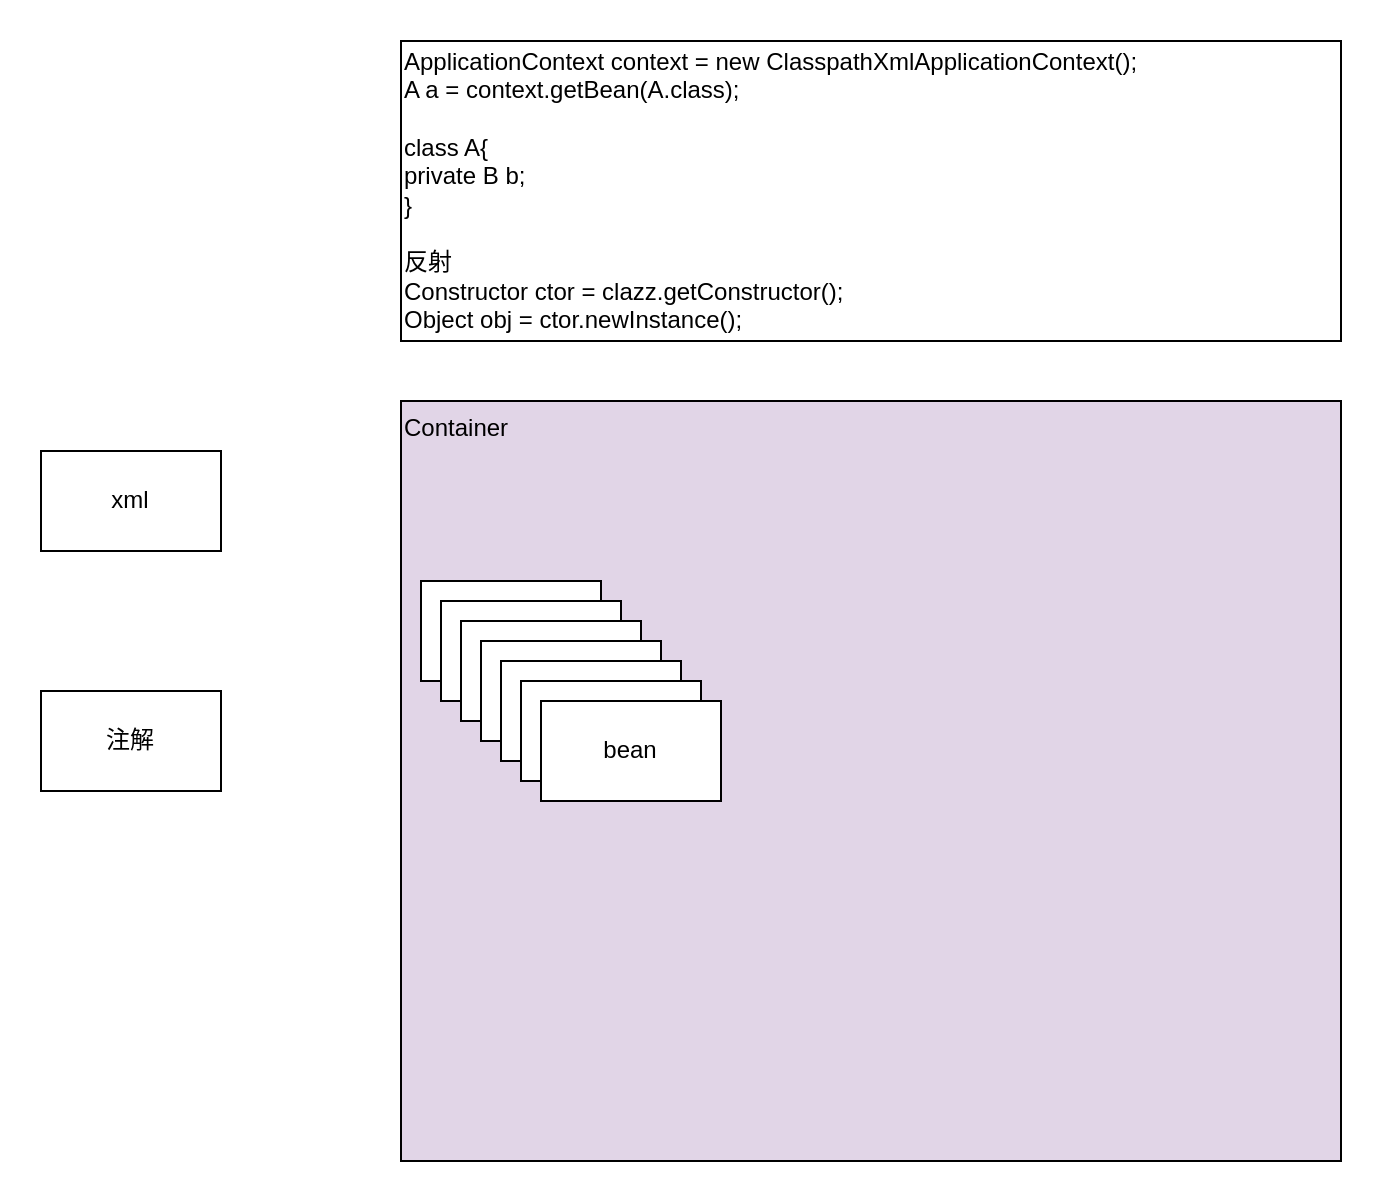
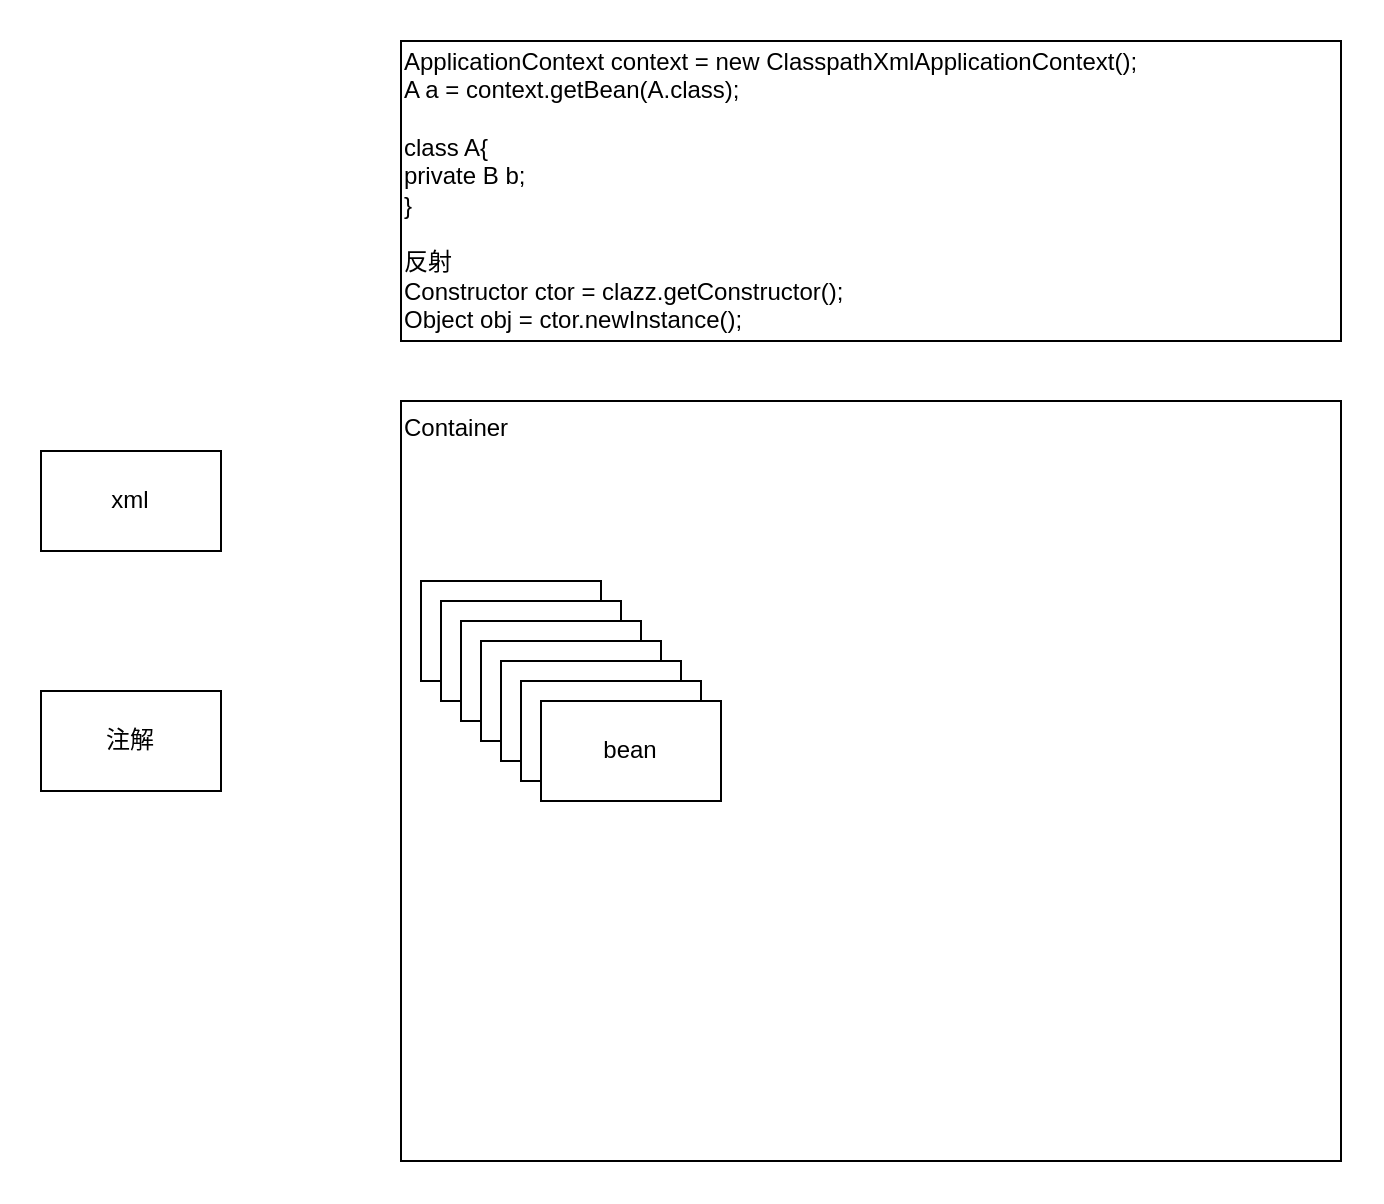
  <mxCell id="0" />
  <mxCell id="1" parent="0" />
  <mxCell id="2" value="xml" style="rounded=0;whiteSpace=wrap;html=1;" vertex="1" parent="1"><mxGeometry x="20" y="225" width="90" height="50" as="geometry" /></mxCell>
  <mxCell id="3" value="注解" style="rounded=0;whiteSpace=wrap;html=1;" vertex="1" parent="1"><mxGeometry x="20" y="345" width="90" height="50" as="geometry" /></mxCell>
- <mxCell id="4" value="Container" style="rounded=0;whiteSpace=wrap;html=1;align=left;verticalAlign=top;fillColor=#e1d5e7;" vertex="1" parent="1"><mxGeometry x="200" y="200" width="470" height="380" as="geometry" /></mxCell>
+ <mxCell id="4" value="Container" style="rounded=0;whiteSpace=wrap;html=1;align=left;verticalAlign=top;" vertex="1" parent="1"><mxGeometry x="200" y="200" width="470" height="380" as="geometry" /></mxCell>
  <mxCell id="5" value="bean" style="rounded=0;whiteSpace=wrap;html=1;" vertex="1" parent="1"><mxGeometry x="210" y="290" width="90" height="50" as="geometry" /></mxCell>
  <mxCell id="6" value="bean" style="rounded=0;whiteSpace=wrap;html=1;" vertex="1" parent="1"><mxGeometry x="220" y="300" width="90" height="50" as="geometry" /></mxCell>
  <mxCell id="7" value="bean" style="rounded=0;whiteSpace=wrap;html=1;" vertex="1" parent="1"><mxGeometry x="230" y="310" width="90" height="50" as="geometry" /></mxCell>
  <mxCell id="8" value="bean" style="rounded=0;whiteSpace=wrap;html=1;" vertex="1" parent="1"><mxGeometry x="240" y="320" width="90" height="50" as="geometry" /></mxCell>
  <mxCell id="9" value="bean" style="rounded=0;whiteSpace=wrap;html=1;" vertex="1" parent="1"><mxGeometry x="250" y="330" width="90" height="50" as="geometry" /></mxCell>
  <mxCell id="10" value="bean" style="rounded=0;whiteSpace=wrap;html=1;" vertex="1" parent="1"><mxGeometry x="260" y="340" width="90" height="50" as="geometry" /></mxCell>
  <mxCell id="11" value="bean" style="rounded=0;whiteSpace=wrap;html=1;" vertex="1" parent="1"><mxGeometry x="270" y="350" width="90" height="50" as="geometry" /></mxCell>
  <mxCell id="12" value="&lt;div&gt;ApplicationContext context = new ClasspathXmlApplicationContext();&lt;/div&gt;&lt;div&gt;A a = context.getBean(A.class);&lt;/div&gt;&lt;div&gt;&lt;br&gt;&lt;/div&gt;&lt;div&gt;class A{&lt;/div&gt;&lt;div&gt;&lt;span&gt; &lt;/span&gt;private B b;&lt;/div&gt;&lt;div&gt;}&lt;/div&gt;&lt;div&gt;&lt;br&gt;&lt;/div&gt;&lt;div&gt;反射&lt;/div&gt;&lt;div&gt;Constructor ctor = clazz.getConstructor();&lt;/div&gt;&lt;div&gt;Object obj = ctor.newInstance();&lt;/div&gt;" style="rounded=0;whiteSpace=wrap;html=1;align=left;" vertex="1" parent="1"><mxGeometry x="200" y="20" width="470" height="150" as="geometry" /></mxCell>
